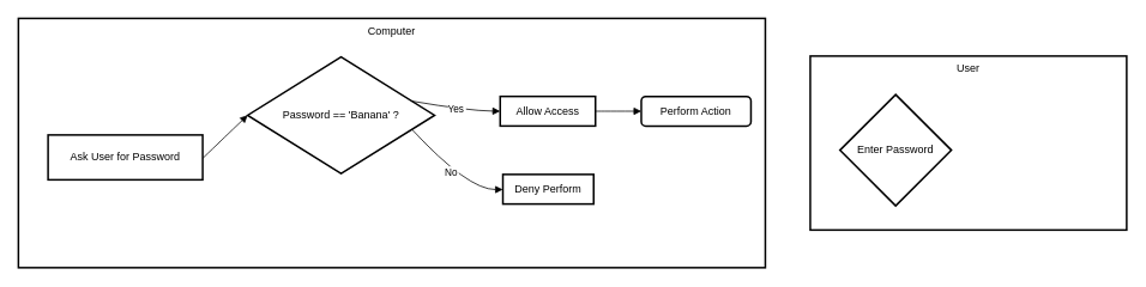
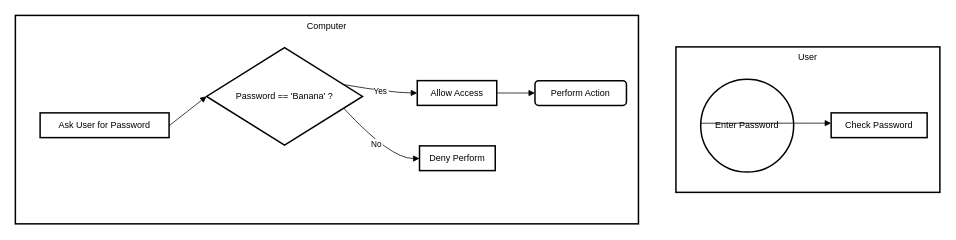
  <mxCell id="0" />
  <mxCell id="1" parent="0" />
  <mxCell id="2" value="Computer" style="whiteSpace=wrap;strokeWidth=2;verticalAlign=top;" vertex="1" parent="1"><mxGeometry width="831" height="278" as="geometry" x="20" y="20" /></mxCell>
  <mxCell id="3" value="Password == 'Banana' ?" style="rhombus;strokeWidth=2;whiteSpace=wrap;" vertex="1" parent="2"><mxGeometry x="255" y="43" width="208" height="130" as="geometry" /></mxCell>
- <mxCell id="4" value="Ask User for Password" style="whiteSpace=wrap;strokeWidth=2;" vertex="1" parent="2"><mxGeometry x="33" y="130" width="172" height="50" as="geometry" /></mxCell>
+ <mxCell id="4" value="Ask User for Password" style="whiteSpace=wrap;strokeWidth=2;" vertex="1" parent="2"><mxGeometry x="33" y="130" width="172" height="33" as="geometry" /></mxCell>
  <mxCell id="5" value="Allow Access" style="whiteSpace=wrap;strokeWidth=2;" vertex="1" parent="2"><mxGeometry x="536" y="87" width="106" height="33" as="geometry" /></mxCell>
  <mxCell id="6" value="Deny Perform" style="whiteSpace=wrap;strokeWidth=2;" vertex="1" parent="2"><mxGeometry x="539" y="174" width="101" height="33" as="geometry" /></mxCell>
  <mxCell id="7" value="Perform Action" style="whiteSpace=wrap;strokeWidth=2;rounded=1;" vertex="1" parent="2"><mxGeometry x="693" y="87" width="122" height="33" as="geometry" /></mxCell>
  <mxCell id="8" value="" style="curved=1;startArrow=none;endArrow=block;exitX=1;exitY=0.52;entryX=0;entryY=0.5;" edge="1" parent="2" source="4" target="3"><mxGeometry relative="1" as="geometry"><Array as="points" /></mxGeometry></mxCell>
  <mxCell id="9" value="Yes" style="curved=1;startArrow=none;endArrow=block;exitX=1;exitY=0.34;entryX=0;entryY=0.5;" edge="1" parent="2" source="3" target="5"><mxGeometry relative="1" as="geometry"><Array as="points"><mxPoint x="500" y="103" /></Array></mxGeometry></mxCell>
  <mxCell id="10" value="No" style="curved=1;startArrow=none;endArrow=block;exitX=1;exitY=0.66;entryX=0;entryY=0.51;" edge="1" parent="2" source="3" target="6"><mxGeometry relative="1" as="geometry"><Array as="points"><mxPoint x="500" y="191" /></Array></mxGeometry></mxCell>
  <mxCell id="11" value="" style="curved=1;startArrow=none;endArrow=block;exitX=1;exitY=0.5;entryX=0;entryY=0.5;" edge="1" parent="2" source="5" target="7"><mxGeometry relative="1" as="geometry"><Array as="points" /></mxGeometry></mxCell>
  <mxCell id="12" value="User" style="whiteSpace=wrap;strokeWidth=2;verticalAlign=top;" vertex="1" parent="1"><mxGeometry x="901" y="62" width="352" height="194" as="geometry" /></mxCell>
- <mxCell id="14" value="Enter Password" style="rhombus;aspect=fixed;strokeWidth=2;whiteSpace=wrap;" vertex="1" parent="12"><mxGeometry x="33" y="43" width="124" height="124" as="geometry" /></mxCell>
+ <mxCell id="13" value="Check Password" style="whiteSpace=wrap;strokeWidth=2;" vertex="1" parent="12"><mxGeometry x="207" y="88" width="128" height="33" as="geometry" /></mxCell>
+ <mxCell id="14" value="Enter Password" style="ellipse;aspect=fixed;strokeWidth=2;whiteSpace=wrap;" vertex="1" parent="12"><mxGeometry x="33" y="43" width="124" height="124" as="geometry" /></mxCell>
+ <mxCell id="15" value="" style="curved=1;startArrow=none;endArrow=block;exitX=-6.11;exitY=0.16;entryX=-6.89;entryY=-0.76;" edge="1" parent="12" source="14" target="13"><mxGeometry relative="1" as="geometry"><Array as="points" /></mxGeometry></mxCell>
